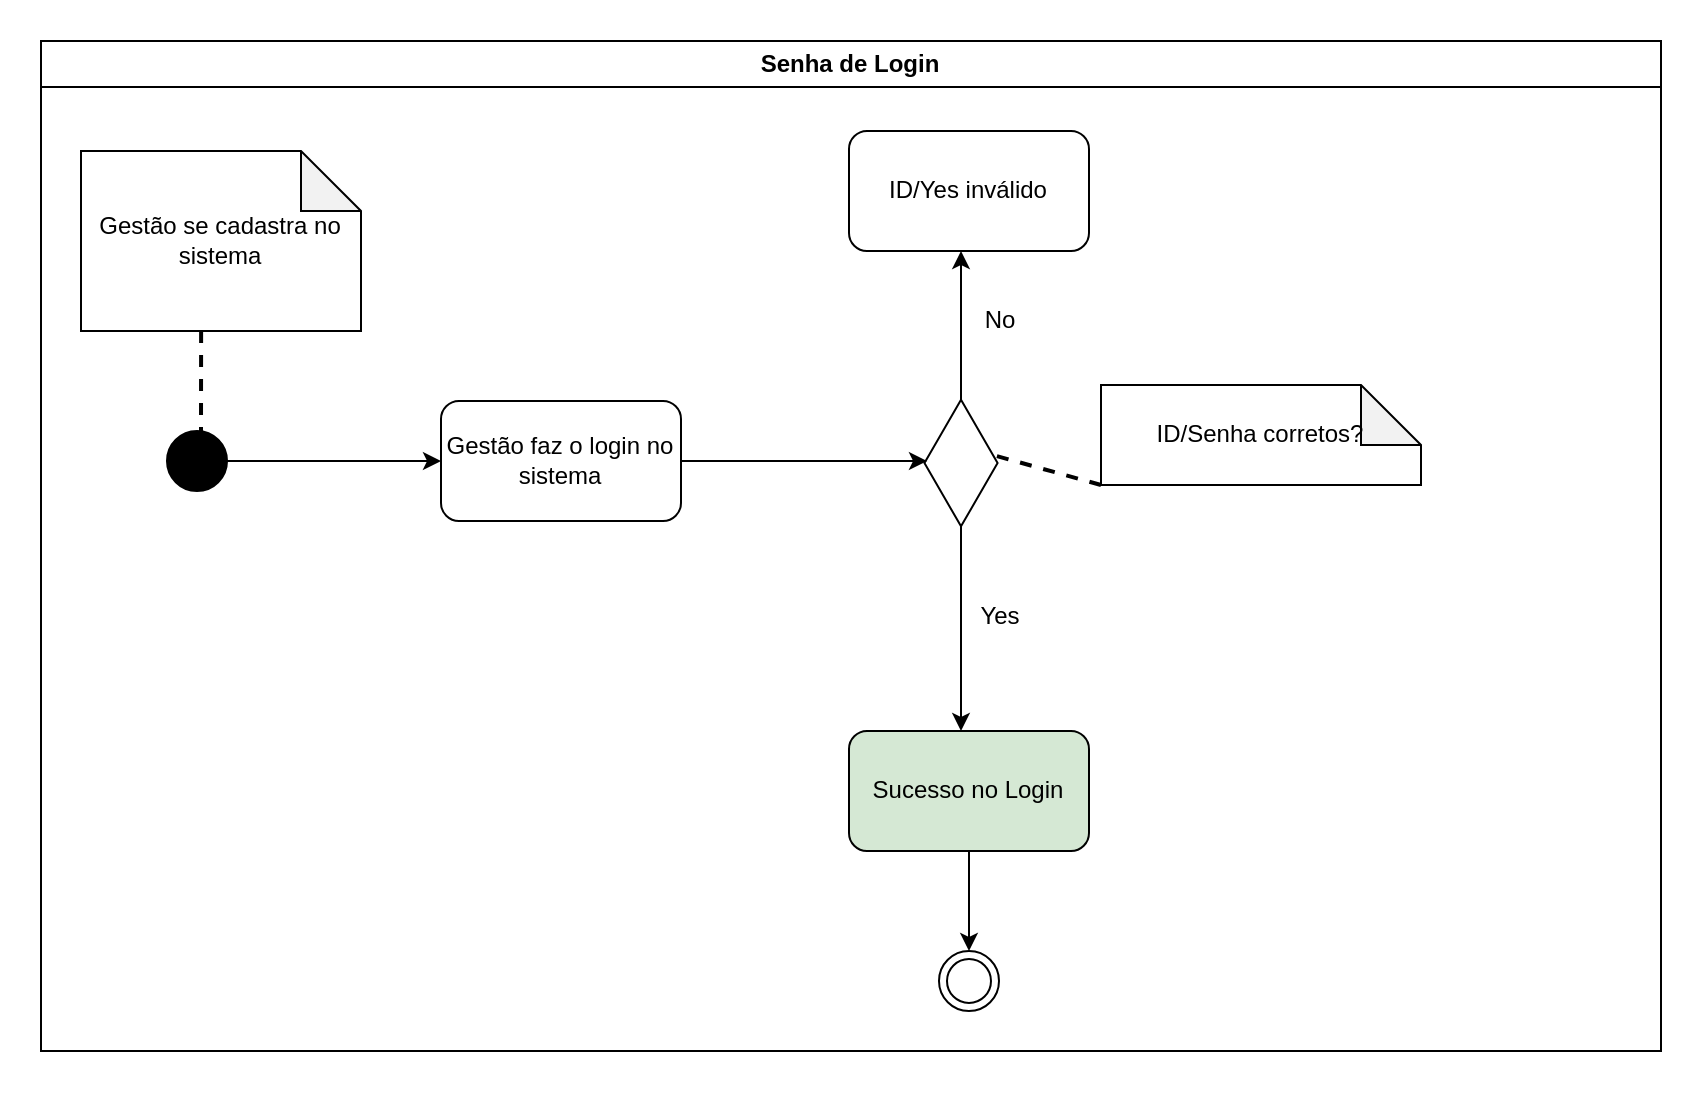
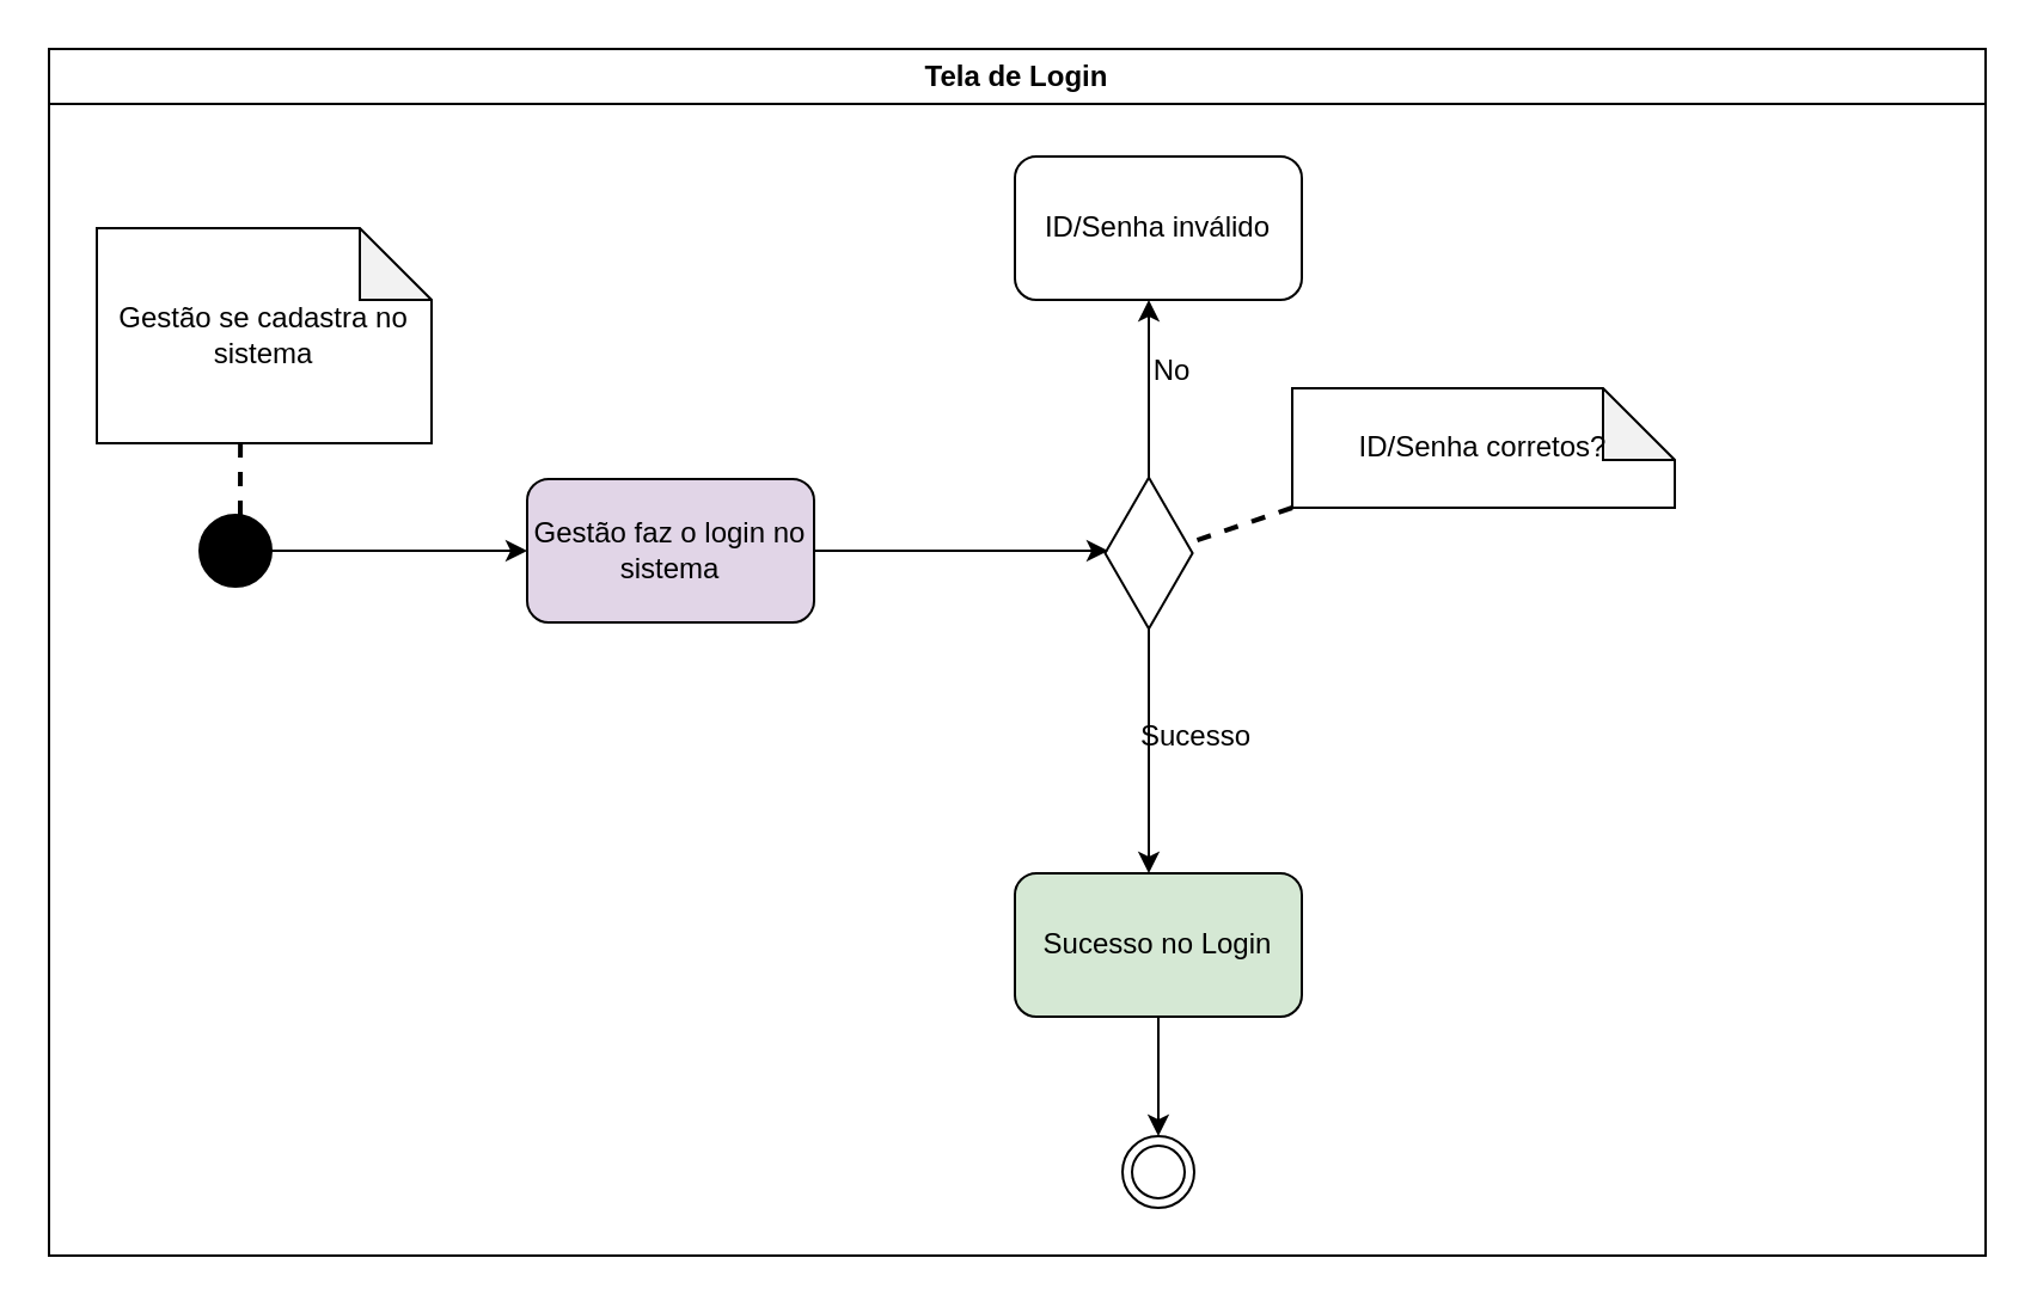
  <mxCell id="0" />
  <mxCell id="1" parent="0" />
- <mxCell id="2" value="Gestão se cadastra no sistema" style="shape=note;whiteSpace=wrap;html=1;backgroundOutline=1;darkOpacity=0.05;" parent="1" vertex="1"><mxGeometry x="40" y="75" width="140" height="90" as="geometry" /></mxCell>
+ <mxCell id="2" value="Gestão se cadastra no sistema" style="shape=note;whiteSpace=wrap;html=1;backgroundOutline=1;darkOpacity=0.05;" parent="1" vertex="1"><mxGeometry x="40" y="95" width="140" height="90" as="geometry" /></mxCell>
  <mxCell id="3" value="" style="endArrow=classic;html=1;rounded=0;exitX=0.958;exitY=0.5;exitDx=0;exitDy=0;exitPerimeter=0;" parent="1" source="12" edge="1"><mxGeometry width="50" height="50" relative="1" as="geometry"><mxPoint x="480" y="280" as="sourcePoint" /><mxPoint x="480" y="365" as="targetPoint" /></mxGeometry></mxCell>
  <mxCell id="4" value="" style="endArrow=classic;html=1;rounded=0;exitX=0.5;exitY=0;exitDx=0;exitDy=0;" parent="1" edge="1"><mxGeometry width="50" height="50" relative="1" as="geometry"><mxPoint x="480" y="200" as="sourcePoint" /><mxPoint x="480" y="125" as="targetPoint" /></mxGeometry></mxCell>
- <mxCell id="5" value="No" style="text;html=1;align=center;verticalAlign=middle;whiteSpace=wrap;rounded=0;" parent="1" vertex="1"><mxGeometry x="470" y="145" width="60" height="30" as="geometry" /></mxCell>
- <mxCell id="6" value="Yes" style="text;html=1;align=center;verticalAlign=middle;whiteSpace=wrap;rounded=0;" parent="1" vertex="1"><mxGeometry x="470" y="292.5" width="60" height="30" as="geometry" /></mxCell>
- <mxCell id="7" value="ID/Yes inválido" style="rounded=1;whiteSpace=wrap;html=1;" parent="1" vertex="1"><mxGeometry x="424" y="65" width="120" height="60" as="geometry" /></mxCell>
+ <mxCell id="5" value="No" style="text;html=1;align=center;verticalAlign=middle;whiteSpace=wrap;rounded=0;" parent="1" vertex="1"><mxGeometry x="460" y="140" width="60" height="30" as="geometry" /></mxCell>
+ <mxCell id="6" value="Sucesso" style="text;html=1;align=center;verticalAlign=middle;whiteSpace=wrap;rounded=0;" parent="1" vertex="1"><mxGeometry x="470" y="292.5" width="60" height="30" as="geometry" /></mxCell>
+ <mxCell id="7" value="ID/Senha inválido" style="rounded=1;whiteSpace=wrap;html=1;" parent="1" vertex="1"><mxGeometry x="424" y="65" width="120" height="60" as="geometry" /></mxCell>
  <mxCell id="8" value="Sucesso no Login" style="rounded=1;whiteSpace=wrap;html=1;fillColor=#d5e8d4;" parent="1" vertex="1"><mxGeometry x="424" y="365" width="120" height="60" as="geometry" /></mxCell>
  <mxCell id="9" value="" style="endArrow=classic;html=1;rounded=0;exitX=0.5;exitY=1;exitDx=0;exitDy=0;entryX=0.5;entryY=0;entryDx=0;entryDy=0;" parent="1" source="8" edge="1"><mxGeometry width="50" height="50" relative="1" as="geometry"><mxPoint x="490" y="303" as="sourcePoint" /><mxPoint x="484" y="475" as="targetPoint" /></mxGeometry></mxCell>
- <mxCell id="10" value="Senha de Login" style="swimlane;whiteSpace=wrap;html=1;" parent="1" vertex="1"><mxGeometry x="20" y="20" width="810" height="505" as="geometry" /></mxCell>
- <mxCell id="11" value="ID/Senha corretos?" style="shape=note;whiteSpace=wrap;html=1;backgroundOutline=1;darkOpacity=0.05;fontSize=12;" parent="10" vertex="1"><mxGeometry x="530" y="172" width="160" height="50" as="geometry" /></mxCell>
+ <mxCell id="10" value="Tela de Login" style="swimlane;whiteSpace=wrap;html=1;" parent="1" vertex="1"><mxGeometry x="20" y="20" width="810" height="505" as="geometry" /></mxCell>
+ <mxCell id="11" value="ID/Senha corretos?" style="shape=note;whiteSpace=wrap;html=1;backgroundOutline=1;darkOpacity=0.05;fontSize=12;" parent="10" vertex="1"><mxGeometry x="520" y="142" width="160" height="50" as="geometry" /></mxCell>
  <mxCell id="12" value="" style="html=1;whiteSpace=wrap;aspect=fixed;shape=isoRectangle;rotation=90;" parent="10" vertex="1"><mxGeometry x="428.34" y="192" width="63.34" height="38" as="geometry" /></mxCell>
- <mxCell id="13" value="Gestão faz o login no sistema" style="rounded=1;whiteSpace=wrap;html=1;" parent="10" vertex="1"><mxGeometry x="200" y="180" width="120" height="60" as="geometry" /></mxCell>
+ <mxCell id="13" value="Gestão faz o login no sistema" style="rounded=1;whiteSpace=wrap;html=1;fillColor=#e1d5e7;" parent="10" vertex="1"><mxGeometry x="200" y="180" width="120" height="60" as="geometry" /></mxCell>
  <mxCell id="14" value="" style="ellipse;shape=doubleEllipse;whiteSpace=wrap;html=1;aspect=fixed;fillColor=#000000;" parent="10" vertex="1"><mxGeometry x="63" y="195" width="30" height="30" as="geometry" /></mxCell>
  <mxCell id="15" value="" style="endArrow=classic;html=1;rounded=0;exitX=1;exitY=0.5;exitDx=0;exitDy=0;entryX=0;entryY=0.5;entryDx=0;entryDy=0;" parent="10" source="14" target="13" edge="1"><mxGeometry width="50" height="50" relative="1" as="geometry"><mxPoint x="370" y="455" as="sourcePoint" /><mxPoint x="420" y="405" as="targetPoint" /></mxGeometry></mxCell>
  <mxCell id="16" value="" style="endArrow=classic;html=1;rounded=0;exitX=1;exitY=0.5;exitDx=0;exitDy=0;" parent="10" source="13" edge="1"><mxGeometry width="50" height="50" relative="1" as="geometry"><mxPoint x="313" y="210" as="sourcePoint" /><mxPoint x="443" y="210" as="targetPoint" /></mxGeometry></mxCell>
  <mxCell id="17" value="" style="endArrow=none;dashed=1;html=1;strokeWidth=2;rounded=0;exitX=0;exitY=1;exitDx=0;exitDy=0;exitPerimeter=0;entryX=0.437;entryY=0.079;entryDx=0;entryDy=0;entryPerimeter=0;" parent="10" source="11" target="12" edge="1"><mxGeometry width="50" height="50" relative="1" as="geometry"><mxPoint x="90" y="155" as="sourcePoint" /><mxPoint x="90" y="205" as="targetPoint" /></mxGeometry></mxCell>
  <mxCell id="18" value="" style="ellipse;shape=doubleEllipse;whiteSpace=wrap;html=1;aspect=fixed;" parent="10" vertex="1"><mxGeometry x="449" y="455" width="30" height="30" as="geometry" /></mxCell>
  <mxCell id="19" value="" style="endArrow=none;dashed=1;html=1;strokeWidth=2;rounded=0;exitX=0.429;exitY=1;exitDx=0;exitDy=0;exitPerimeter=0;" parent="1" source="2" edge="1"><mxGeometry width="50" height="50" relative="1" as="geometry"><mxPoint x="98" y="175" as="sourcePoint" /><mxPoint x="100" y="215" as="targetPoint" /></mxGeometry></mxCell>
